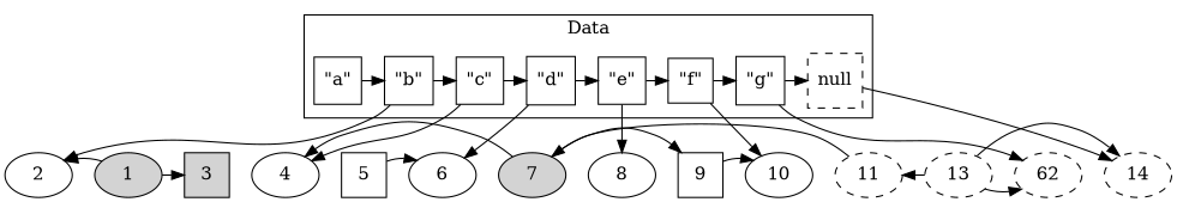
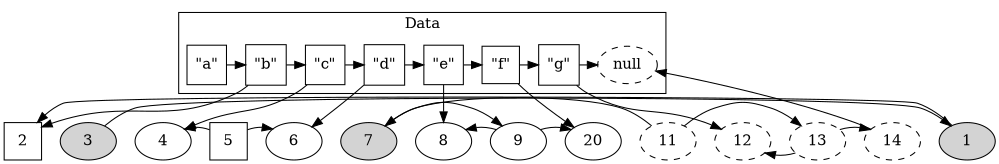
  digraph {
    n1 [label="\"a\"" shape=square]
    n2 [label="\"b\"" shape=square]
    n3 [label="\"c\"" shape=square]
    n4 [label="\"d\"" shape=square]
    n5 [label="\"e\"" shape=square]
    n6 [label="\"f\"" shape=square]
    n7 [label="\"g\"" shape=square]
-   null [shape=square style=dashed]
+   null [shape=ellipse style=dashed]
    11 [style=dashed]
    13 [style=dashed]
-   12 [style=dashed label=62]
+   12 [style=dashed]
    14 [style=dashed]
    1 [style=filled]
-   3 [style=filled shape=square]
+   3 [style=filled]
    7 [style=filled]
-   2
+   2 [shape=square]
    4
    8
    5 [shape=square]
    6
-   9 [shape=square]
-   10
+   9
+   10 [label=20]
    subgraph cluster_1 {
      label=Data
      labelloc=t
      subgraph sub_2 {
        label=Data
        labelloc=t
        rank=same
        n1
        n2
        n3
        n4
        n5
        n6
        n7
        null
      }
    }
    subgraph sub_3 {
      subgraph sub_4 {
        rank=same
        11
        13
        12
        14
      }
      subgraph sub_5 {
        11
        1
        3
        7
      }
    }
    subgraph sub_6 {
      rank=same
      11
      13
      12
      14
      1
      3
      7
      2
      4
      8
      5
      6
      9
      10
    }
    n1 -> n2
    n2 -> n3
    n2 -> 2
    n3 -> n4
    n3 -> 4
    n4 -> n5
    n4 -> 6
    n5 -> n6
    n5 -> 8
    n6 -> n7
    n6 -> 10
    n7 -> null
    n7 -> 12
-   null -> 14
+   14 -> null
    11 -> 12 [style=invis]
    11 -> 7
-   11 -> 13 [dir=back]
+   13 -> 11 [dir=back]
    13 -> 12
    13 -> 14 [style=invis]
    12 -> 13 [style=invis]
    14 -> 13 [dir=back]
    1 -> 2 [style=invis]
-   1 -> 3
+   3 -> 1
    3 -> 4 [style=invis]
    7 -> 8 [style=invis]
    2 -> 1 [dir=back]
    2 -> 3 [style=invis]
    4 -> 5 [style=invis]
    8 -> 9 [style=invis]
-   7 -> 4
+   5 -> 4
    5 -> 6 [style=invis]
    6 -> 7 [style=invis]
    6 -> 5 [dir=back]
    9 -> 7 [dir=back]
+   9 -> 8
    9 -> 10 [style=invis]
    10 -> 11 [style=invis]
    10 -> 9 [dir=back]
  }
